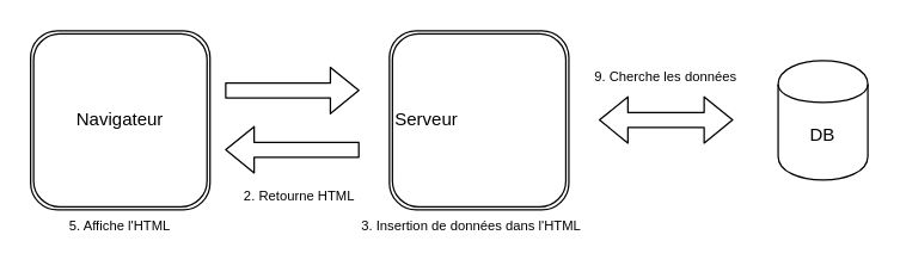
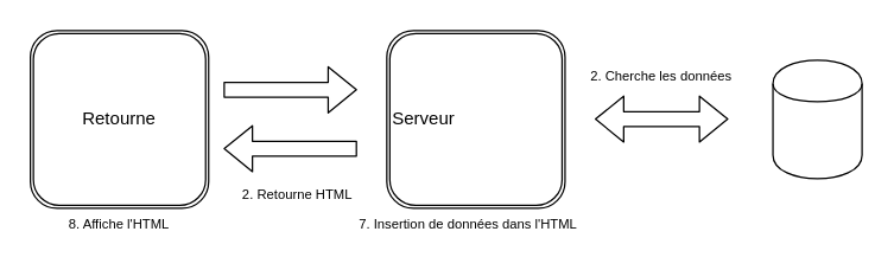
  <mxCell id="0" />
  <mxCell id="1" parent="0" />
  <mxCell id="2" value="" style="shape=ext;double=1;rounded=1;whiteSpace=wrap;html=1;" vertex="1" parent="1"><mxGeometry x="20" y="20" width="120" height="120" as="geometry" /></mxCell>
  <mxCell id="3" value="" style="shape=ext;double=1;rounded=1;whiteSpace=wrap;html=1;fontStyle=1" vertex="1" parent="1"><mxGeometry x="260" y="20" width="120" height="120" as="geometry" /></mxCell>
  <mxCell id="4" value="" style="shape=cylinder;whiteSpace=wrap;html=1;boundedLbl=1;backgroundOutline=1;" vertex="1" parent="1"><mxGeometry x="520" y="40" width="60" height="80" as="geometry" /></mxCell>
- <mxCell id="5" value="&lt;font style=&quot;font-size: 12px&quot;&gt;DB&lt;/font&gt;" style="text;html=1;strokeColor=none;fillColor=none;align=center;verticalAlign=middle;whiteSpace=wrap;rounded=0;" vertex="1" parent="1"><mxGeometry x="530" y="80" width="40" height="20" as="geometry" /></mxCell>
  <mxCell id="6" value="" style="shape=flexArrow;endArrow=classic;startArrow=classic;html=1;" edge="1" parent="1"><mxGeometry width="50" height="50" relative="1" as="geometry"><mxPoint x="400" y="79.76" as="sourcePoint" /><mxPoint x="490" y="79.76" as="targetPoint" /></mxGeometry></mxCell>
  <mxCell id="7" value="" style="shape=flexArrow;endArrow=classic;html=1;" edge="1" parent="1"><mxGeometry width="50" height="50" relative="1" as="geometry"><mxPoint x="150" y="60" as="sourcePoint" /><mxPoint x="240" y="60" as="targetPoint" /></mxGeometry></mxCell>
  <mxCell id="8" value="" style="shape=flexArrow;endArrow=classic;html=1;" edge="1" parent="1"><mxGeometry width="50" height="50" relative="1" as="geometry"><mxPoint x="240" y="99.76" as="sourcePoint" /><mxPoint x="150" y="99.76" as="targetPoint" /></mxGeometry></mxCell>
- <mxCell id="9" value="Navigateur" style="text;html=1;strokeColor=none;fillColor=none;align=center;verticalAlign=middle;whiteSpace=wrap;rounded=0;" vertex="1" parent="1"><mxGeometry x="60" y="70" width="40" height="20" as="geometry" /></mxCell>
+ <mxCell id="9" value="Retourne" style="text;html=1;strokeColor=none;fillColor=none;align=center;verticalAlign=middle;whiteSpace=wrap;rounded=0;" vertex="1" parent="1"><mxGeometry x="60" y="70" width="40" height="20" as="geometry" /></mxCell>
  <mxCell id="10" value="Serveur" style="text;html=1;strokeColor=none;fillColor=none;align=center;verticalAlign=middle;whiteSpace=wrap;rounded=0;" vertex="1" parent="1"><mxGeometry x="265" y="70" width="40" height="20" as="geometry" /></mxCell>
- <mxCell id="11" value="&lt;font style=&quot;font-size: 9px&quot;&gt;5. Affiche l'HTML&lt;/font&gt;" style="text;html=1;strokeColor=none;fillColor=none;align=center;verticalAlign=middle;whiteSpace=wrap;rounded=0;" vertex="1" parent="1"><mxGeometry x="30" y="140" width="100" height="20" as="geometry" /></mxCell>
- <mxCell id="12" value="&lt;font style=&quot;font-size: 9px&quot;&gt;3. Insertion de données dans l'HTML&lt;/font&gt;" style="text;html=1;strokeColor=none;fillColor=none;align=center;verticalAlign=middle;whiteSpace=wrap;rounded=0;" vertex="1" parent="1"><mxGeometry x="230" y="140" width="170" height="20" as="geometry" /></mxCell>
+ <mxCell id="11" value="&lt;font style=&quot;font-size: 9px&quot;&gt;8. Affiche l'HTML&lt;/font&gt;" style="text;html=1;strokeColor=none;fillColor=none;align=center;verticalAlign=middle;whiteSpace=wrap;rounded=0;" vertex="1" parent="1"><mxGeometry x="30" y="140" width="100" height="20" as="geometry" /></mxCell>
+ <mxCell id="12" value="&lt;font style=&quot;font-size: 9px&quot;&gt;7. Insertion de données dans l'HTML&lt;/font&gt;" style="text;html=1;strokeColor=none;fillColor=none;align=center;verticalAlign=middle;whiteSpace=wrap;rounded=0;" vertex="1" parent="1"><mxGeometry x="230" y="140" width="170" height="20" as="geometry" /></mxCell>
  <mxCell id="13" value="&lt;font style=&quot;font-size: 9px&quot;&gt;2. Retourne HTML&lt;/font&gt;" style="text;html=1;strokeColor=none;fillColor=none;align=center;verticalAlign=middle;whiteSpace=wrap;rounded=0;" vertex="1" parent="1"><mxGeometry x="160" y="120" width="80" height="20" as="geometry" /></mxCell>
- <mxCell id="14" value="&lt;font style=&quot;font-size: 9px&quot;&gt;9. Cherche les données&lt;/font&gt;" style="text;html=1;strokeColor=none;fillColor=none;align=center;verticalAlign=middle;whiteSpace=wrap;rounded=0;" vertex="1" parent="1"><mxGeometry x="380" y="40" width="130" height="20" as="geometry" /></mxCell>
+ <mxCell id="14" value="&lt;font style=&quot;font-size: 9px&quot;&gt;2. Cherche les données&lt;/font&gt;" style="text;html=1;strokeColor=none;fillColor=none;align=center;verticalAlign=middle;whiteSpace=wrap;rounded=0;" vertex="1" parent="1"><mxGeometry x="380" y="40" width="130" height="20" as="geometry" /></mxCell>
